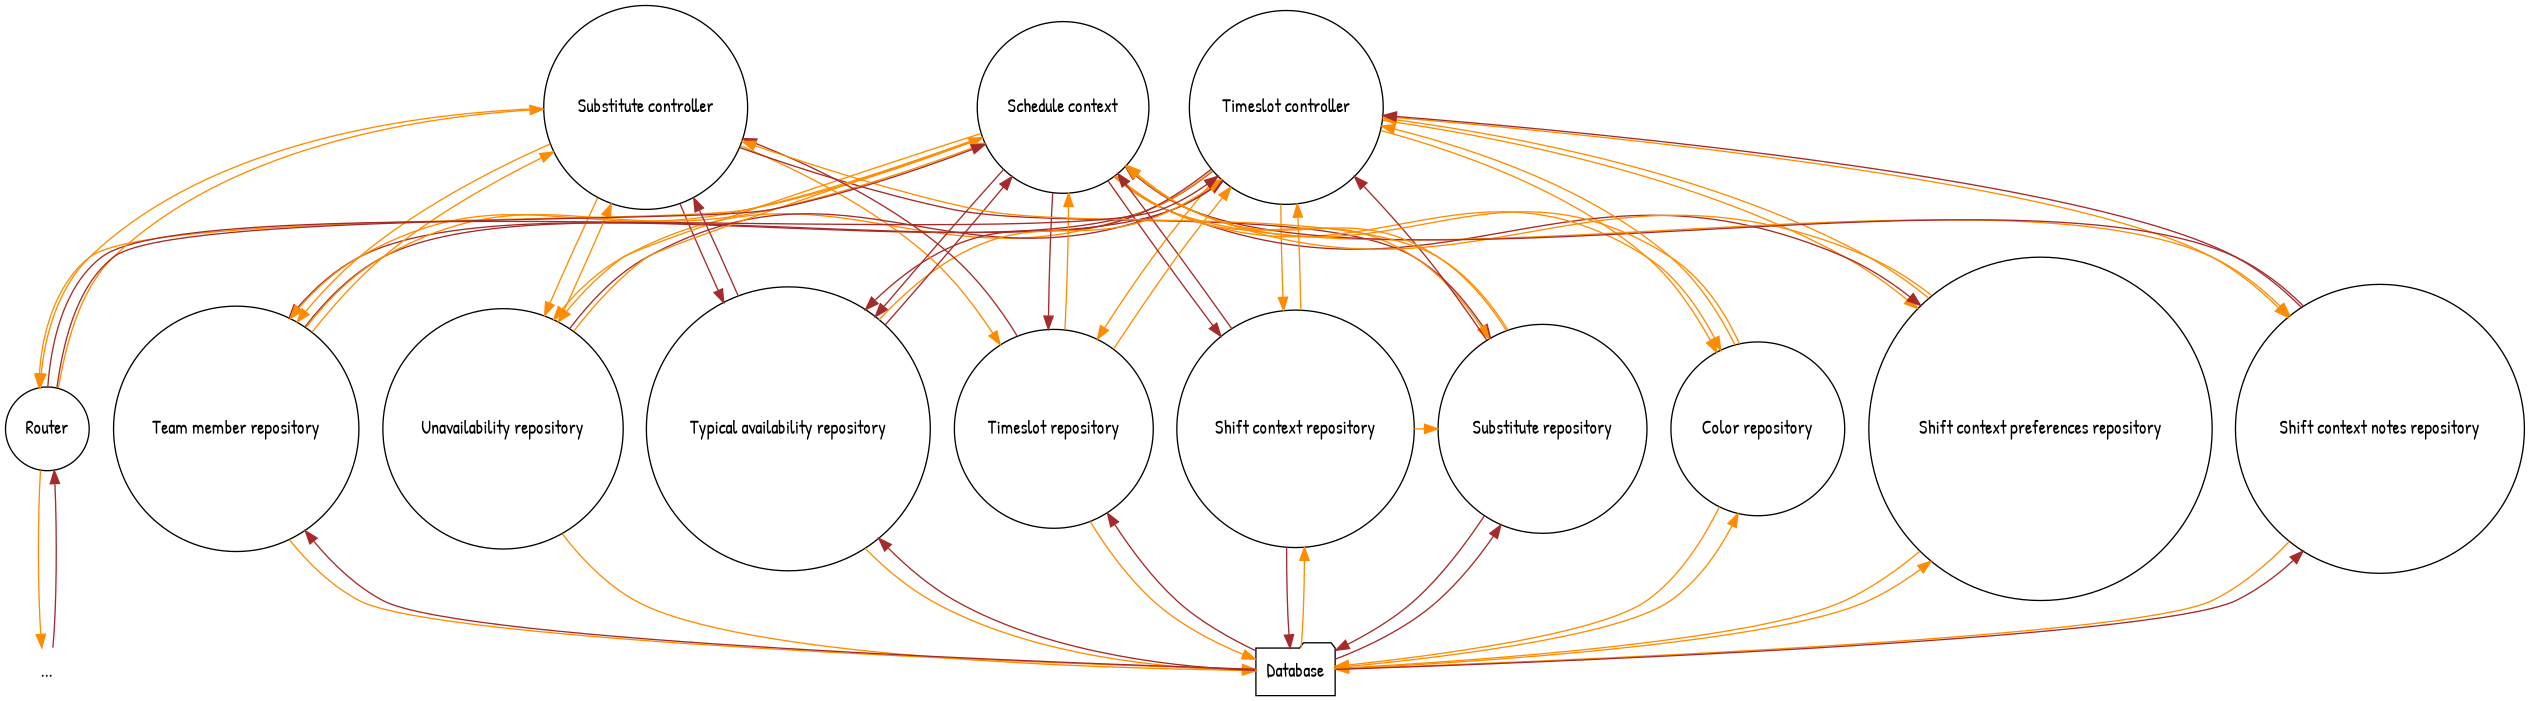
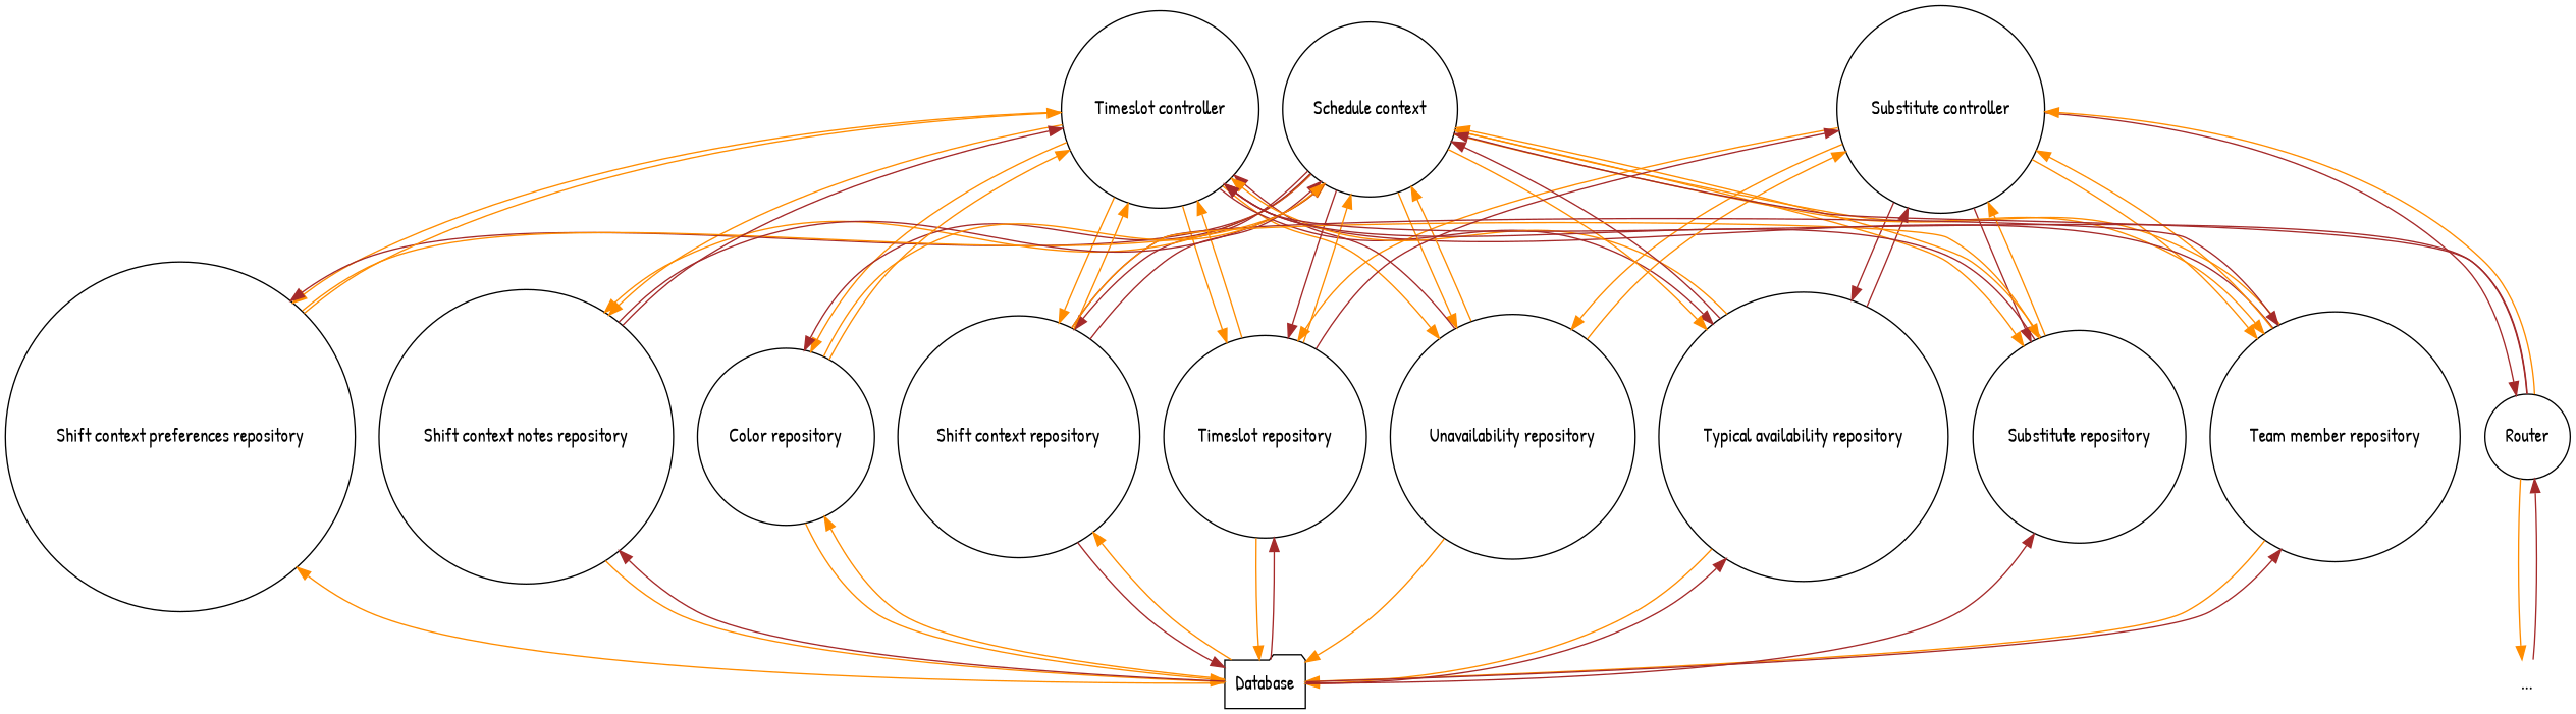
  digraph {
    fontname="Patrick Hand"
    node [fontname="Patrick Hand" shape=circle]
    edge [color=darkorange fontname="Patrick Hand"]
    "Timeslot controller"
    "Substitute controller"
    n3 [label="Schedule context"]
    "Team member repository"
    "Unavailability repository"
    "Typical availability repository"
    "Shift context repository"
    "Shift context preferences repository"
    "Timeslot repository"
    "Shift context notes repository"
    "Substitute repository"
    "Color repository"
    Router
    Database [shape=folder]
    "..." [shape=none]
    subgraph sub_1 {
      rank=same
      "Timeslot controller"
      "Substitute controller"
      n3
    }
    subgraph sub_2 {
      rank=same
      "Team member repository"
      "Unavailability repository"
      "Typical availability repository"
      "Shift context repository"
      "Shift context preferences repository"
      "Timeslot repository"
      "Shift context notes repository"
      "Substitute repository"
      "Color repository"
    }
-   "Timeslot controller" -> "Team member repository" [color=brown]
+   "Shift context repository" -> "Team member repository" [color=brown]
    "Timeslot controller" -> "Unavailability repository"
    "Timeslot controller" -> "Typical availability repository" [color=brown]
    "Timeslot controller" -> "Shift context repository"
    "Timeslot controller" -> "Shift context preferences repository"
    "Timeslot controller" -> "Timeslot repository"
    "Timeslot controller" -> "Shift context notes repository"
    "Timeslot controller" -> "Color repository"
    "Substitute controller" -> "Team member repository"
    "Substitute controller" -> "Unavailability repository"
    "Substitute controller" -> "Typical availability repository" [color=brown]
    "Substitute controller" -> "Timeslot repository"
    "Substitute controller" -> "Substitute repository" [color=brown]
-   "Substitute controller" -> Router
+   "Substitute controller" -> Router [color=brown]
    n3 -> "Team member repository"
    n3 -> "Unavailability repository"
-   n3 -> "Typical availability repository" [color=brown]
+   n3 -> "Typical availability repository"
    n3 -> "Shift context repository" [color=brown]
    n3 -> "Shift context preferences repository" [color=brown]
    n3 -> "Timeslot repository" [color=brown]
    n3 -> "Shift context notes repository"
    n3 -> "Substitute repository"
-   n3 -> "Color repository"
-   n3 -> Router
+   n3 -> "Color repository" [color=brown]
    "Team member repository" -> "Timeslot controller" [color=brown]
    "Team member repository" -> "Substitute controller"
    "Team member repository" -> n3
    "Team member repository" -> Database
    "Unavailability repository" -> "Timeslot controller" [color=brown]
    "Unavailability repository" -> "Substitute controller"
    "Unavailability repository" -> n3
    "Unavailability repository" -> Database
    "Typical availability repository" -> "Timeslot controller"
    "Typical availability repository" -> "Substitute controller" [color=brown]
    "Typical availability repository" -> n3 [color=brown]
    "Typical availability repository" -> Database
    "Shift context repository" -> "Timeslot controller"
    "Shift context repository" -> n3 [color=brown]
    "Shift context repository" -> "Substitute repository"
    "Shift context repository" -> Database [color=brown]
    "Shift context preferences repository" -> "Timeslot controller"
    "Shift context preferences repository" -> n3
-   "Shift context preferences repository" -> Database
    "Timeslot repository" -> "Timeslot controller"
    "Timeslot repository" -> "Substitute controller" [color=brown]
    "Timeslot repository" -> n3
    "Timeslot repository" -> Database
    "Shift context notes repository" -> "Timeslot controller" [color=brown]
    "Shift context notes repository" -> n3 [color=brown]
    "Shift context notes repository" -> Database
    "Substitute repository" -> "Timeslot controller" [color=brown]
    "Substitute repository" -> "Substitute controller"
    "Substitute repository" -> n3
-   "Substitute repository" -> Database [color=brown]
    "Color repository" -> "Timeslot controller"
    "Color repository" -> n3
    "Color repository" -> Database
    Router -> "Timeslot controller" [color=brown]
    Router -> "Substitute controller"
    Router -> n3 [color=brown]
    Router -> "..."
    Database -> "Team member repository" [color=brown]
    Database -> "Typical availability repository" [color=brown]
    Database -> "Shift context repository"
    Database -> "Shift context preferences repository"
    Database -> "Timeslot repository" [color=brown]
    Database -> "Shift context notes repository" [color=brown]
    Database -> "Substitute repository" [color=brown]
    Database -> "Color repository"
    "..." -> Router [color=brown]
  }
